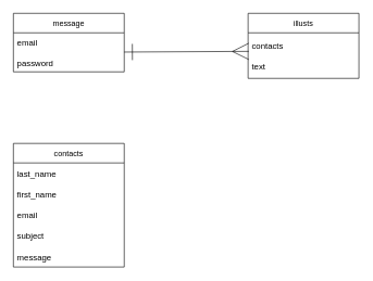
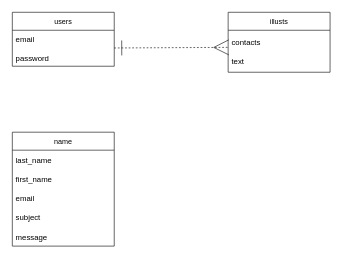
  <mxCell id="0" />
  <mxCell id="1" parent="0" />
- <mxCell id="2" value="message" style="swimlane;fontStyle=0;childLayout=stackLayout;horizontal=1;startSize=30;horizontalStack=0;resizeParent=1;resizeParentMax=0;resizeLast=0;collapsible=1;marginBottom=0;" parent="1" vertex="1"><mxGeometry x="20" y="20" width="170" height="90" as="geometry"><mxRectangle x="40" y="40" width="60" height="30" as="alternateBounds" /></mxGeometry></mxCell>
+ <mxCell id="2" value="users" style="swimlane;fontStyle=0;childLayout=stackLayout;horizontal=1;startSize=30;horizontalStack=0;resizeParent=1;resizeParentMax=0;resizeLast=0;collapsible=1;marginBottom=0;" parent="1" vertex="1"><mxGeometry x="20" y="20" width="170" height="90" as="geometry"><mxRectangle x="40" y="40" width="60" height="30" as="alternateBounds" /></mxGeometry></mxCell>
  <mxCell id="3" value="email&#10;&#10;password" style="text;strokeColor=none;fillColor=none;align=left;verticalAlign=middle;spacingLeft=4;spacingRight=4;overflow=hidden;points=[[0,0.5],[1,0.5]];portConstraint=eastwest;rotatable=0;fontSize=13;" parent="2" vertex="1"><mxGeometry y="30" width="170" height="60" as="geometry" /></mxCell>
  <mxCell id="4" value="illusts" style="swimlane;fontStyle=0;childLayout=stackLayout;horizontal=1;startSize=30;horizontalStack=0;resizeParent=1;resizeParentMax=0;resizeLast=0;collapsible=1;marginBottom=0;" parent="1" vertex="1"><mxGeometry x="380" y="20" width="170" height="100" as="geometry"><mxRectangle x="40" y="40" width="60" height="30" as="alternateBounds" /></mxGeometry></mxCell>
  <mxCell id="5" value="contacts&#10;&#10;text" style="text;strokeColor=none;fillColor=none;align=left;verticalAlign=middle;spacingLeft=4;spacingRight=4;overflow=hidden;points=[[0,0.5],[1,0.5]];portConstraint=eastwest;rotatable=0;fontSize=13;" parent="4" vertex="1"><mxGeometry y="30" width="170" height="70" as="geometry" /></mxCell>
- <mxCell id="6" style="edgeStyle=none;html=1;entryX=0.006;entryY=0.407;entryDx=0;entryDy=0;entryPerimeter=0;fontSize=13;endArrow=ERmany;endFill=0;endSize=23;startArrow=ERone;startFill=0;sourcePerimeterSpacing=0;startSize=23;" parent="1" source="3" target="5" edge="1"><mxGeometry relative="1" as="geometry" /></mxCell>
- <mxCell id="7" value="contacts" style="swimlane;fontStyle=0;childLayout=stackLayout;horizontal=1;startSize=30;horizontalStack=0;resizeParent=1;resizeParentMax=0;resizeLast=0;collapsible=1;marginBottom=0;" parent="1" vertex="1"><mxGeometry x="20" y="220" width="170" height="190" as="geometry"><mxRectangle x="40" y="40" width="60" height="30" as="alternateBounds" /></mxGeometry></mxCell>
+ <mxCell id="6" style="edgeStyle=none;html=1;entryX=0.006;entryY=0.407;entryDx=0;entryDy=0;entryPerimeter=0;fontSize=13;endArrow=ERmany;endFill=0;endSize=23;startArrow=ERone;startFill=0;sourcePerimeterSpacing=0;startSize=23;dashed=1;" parent="1" source="3" target="5" edge="1"><mxGeometry relative="1" as="geometry" /></mxCell>
+ <mxCell id="7" value="name" style="swimlane;fontStyle=0;childLayout=stackLayout;horizontal=1;startSize=30;horizontalStack=0;resizeParent=1;resizeParentMax=0;resizeLast=0;collapsible=1;marginBottom=0;" parent="1" vertex="1"><mxGeometry x="20" y="220" width="170" height="190" as="geometry"><mxRectangle x="40" y="40" width="60" height="30" as="alternateBounds" /></mxGeometry></mxCell>
  <mxCell id="8" value="last_name&#10;&#10;first_name&#10;&#10;email&#10;&#10;subject&#10;&#10;message" style="text;strokeColor=none;fillColor=none;align=left;verticalAlign=middle;spacingLeft=4;spacingRight=4;overflow=hidden;points=[[0,0.5],[1,0.5]];portConstraint=eastwest;rotatable=0;fontSize=13;" parent="7" vertex="1"><mxGeometry y="30" width="170" height="160" as="geometry" /></mxCell>
